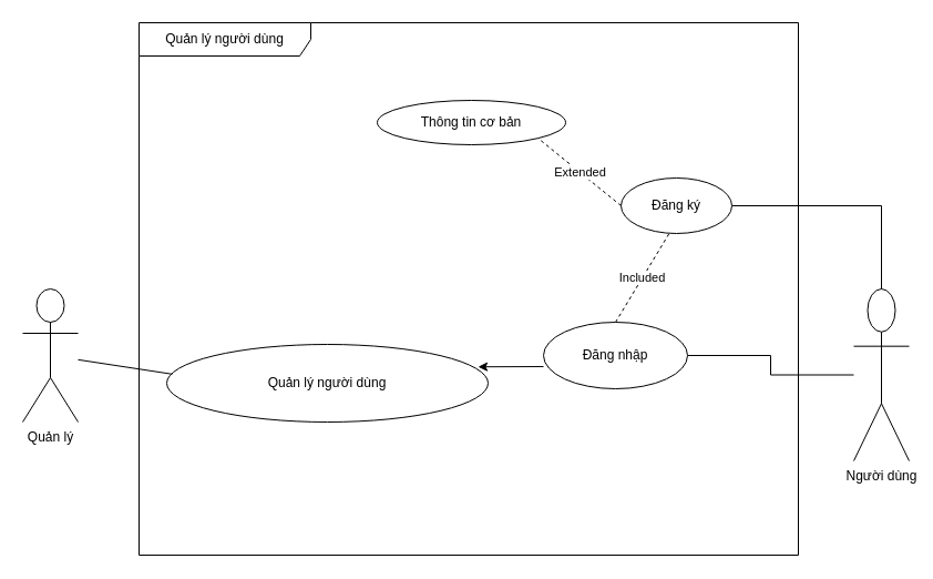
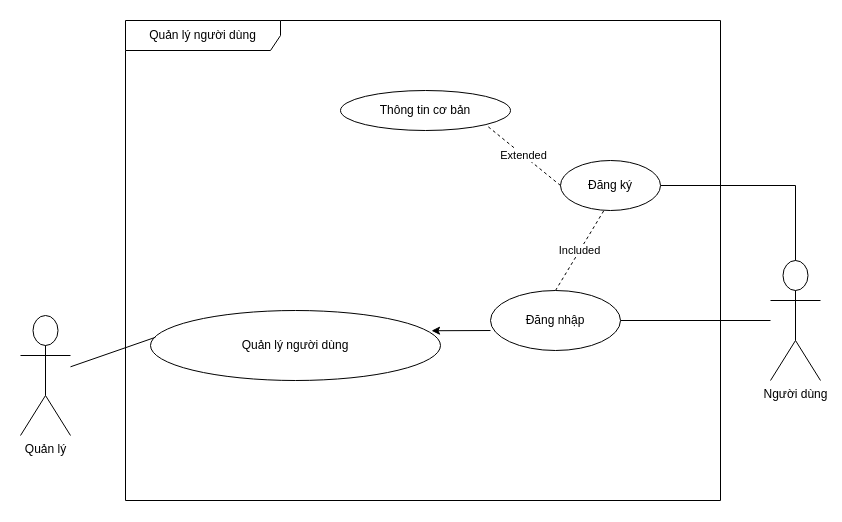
  <mxCell id="0" />
  <mxCell id="1" parent="0" />
- <mxCell id="2" value="Quản lý&lt;br&gt;" style="shape=umlActor;verticalLabelPosition=bottom;verticalAlign=top;html=1;outlineConnect=0;" parent="1" vertex="1"><mxGeometry x="20" y="260" width="50" height="120" as="geometry" /></mxCell>
- <mxCell id="3" value="Người dùng" style="shape=umlActor;verticalLabelPosition=bottom;verticalAlign=top;html=1;outlineConnect=0;" parent="1" vertex="1"><mxGeometry x="770" y="260" width="50" height="155" as="geometry" /></mxCell>
+ <mxCell id="2" value="Quản lý&lt;br&gt;" style="shape=umlActor;verticalLabelPosition=bottom;verticalAlign=top;html=1;outlineConnect=0;" parent="1" vertex="1"><mxGeometry x="20" y="315" width="50" height="120" as="geometry" /></mxCell>
+ <mxCell id="3" value="Người dùng" style="shape=umlActor;verticalLabelPosition=bottom;verticalAlign=top;html=1;outlineConnect=0;" parent="1" vertex="1"><mxGeometry x="770" y="260" width="50" height="120" as="geometry" /></mxCell>
  <mxCell id="4" value="Quản lý người dùng" style="ellipse;whiteSpace=wrap;html=1;" parent="1" vertex="1"><mxGeometry x="150" y="310" width="290" height="70" as="geometry" /></mxCell>
  <mxCell id="5" value="" style="endArrow=none;html=1;rounded=0;entryX=0.017;entryY=0.383;entryDx=0;entryDy=0;entryPerimeter=0;" parent="1" source="2" target="4" edge="1"><mxGeometry width="50" height="50" relative="1" as="geometry"><mxPoint x="400" y="320" as="sourcePoint" /><mxPoint x="350" y="280" as="targetPoint" /></mxGeometry></mxCell>
  <mxCell id="6" style="edgeStyle=orthogonalEdgeStyle;rounded=0;orthogonalLoop=1;jettySize=auto;html=1;endArrow=none;endFill=0;" edge="1" parent="1" source="7" target="3"><mxGeometry relative="1" as="geometry" /></mxCell>
  <mxCell id="7" value="Đăng ký" style="ellipse;whiteSpace=wrap;html=1;gradientColor=#ffffff;" vertex="1" parent="1"><mxGeometry x="560" y="160" width="100" height="50" as="geometry" /></mxCell>
  <mxCell id="8" value="Included" style="endArrow=none;html=1;rounded=0;entryX=0.438;entryY=0.988;entryDx=0;entryDy=0;dashed=1;exitX=0.5;exitY=0;exitDx=0;exitDy=0;entryPerimeter=0;" edge="1" parent="1" source="10" target="7"><mxGeometry width="50" height="50" relative="1" as="geometry"><mxPoint x="400" y="320" as="sourcePoint" /><mxPoint x="450" y="270" as="targetPoint" /></mxGeometry></mxCell>
  <mxCell id="9" style="edgeStyle=orthogonalEdgeStyle;rounded=0;orthogonalLoop=1;jettySize=auto;html=1;endArrow=none;endFill=0;" edge="1" parent="1" source="10" target="3"><mxGeometry relative="1" as="geometry" /></mxCell>
  <mxCell id="10" value="Đăng nhập" style="ellipse;whiteSpace=wrap;html=1;gradientColor=#ffffff;" vertex="1" parent="1"><mxGeometry x="490" y="290" width="130" height="60" as="geometry" /></mxCell>
  <mxCell id="11" value="" style="endArrow=classic;html=1;rounded=0;entryX=0.969;entryY=0.289;entryDx=0;entryDy=0;entryPerimeter=0;exitX=0;exitY=0.667;exitDx=0;exitDy=0;exitPerimeter=0;" edge="1" parent="1" source="10" target="4"><mxGeometry width="50" height="50" relative="1" as="geometry"><mxPoint x="590" y="460" as="sourcePoint" /><mxPoint x="640" y="410" as="targetPoint" /></mxGeometry></mxCell>
  <mxCell id="12" value="Thông tin cơ bản" style="ellipse;whiteSpace=wrap;html=1;gradientColor=#ffffff;" vertex="1" parent="1"><mxGeometry x="340" y="90" width="170" height="40" as="geometry" /></mxCell>
  <mxCell id="13" value="Extended" style="endArrow=none;dashed=1;html=1;rounded=0;entryX=1;entryY=1;entryDx=0;entryDy=0;exitX=0;exitY=0.5;exitDx=0;exitDy=0;" edge="1" parent="1" source="7" target="12"><mxGeometry width="50" height="50" relative="1" as="geometry"><mxPoint x="450" y="190" as="sourcePoint" /><mxPoint x="500" y="140" as="targetPoint" /></mxGeometry></mxCell>
  <mxCell id="14" value="Quản lý người dùng" style="shape=umlFrame;whiteSpace=wrap;html=1;gradientColor=#ffffff;width=155;height=30;" vertex="1" parent="1"><mxGeometry x="125" y="20" width="595" height="480" as="geometry" /></mxCell>
